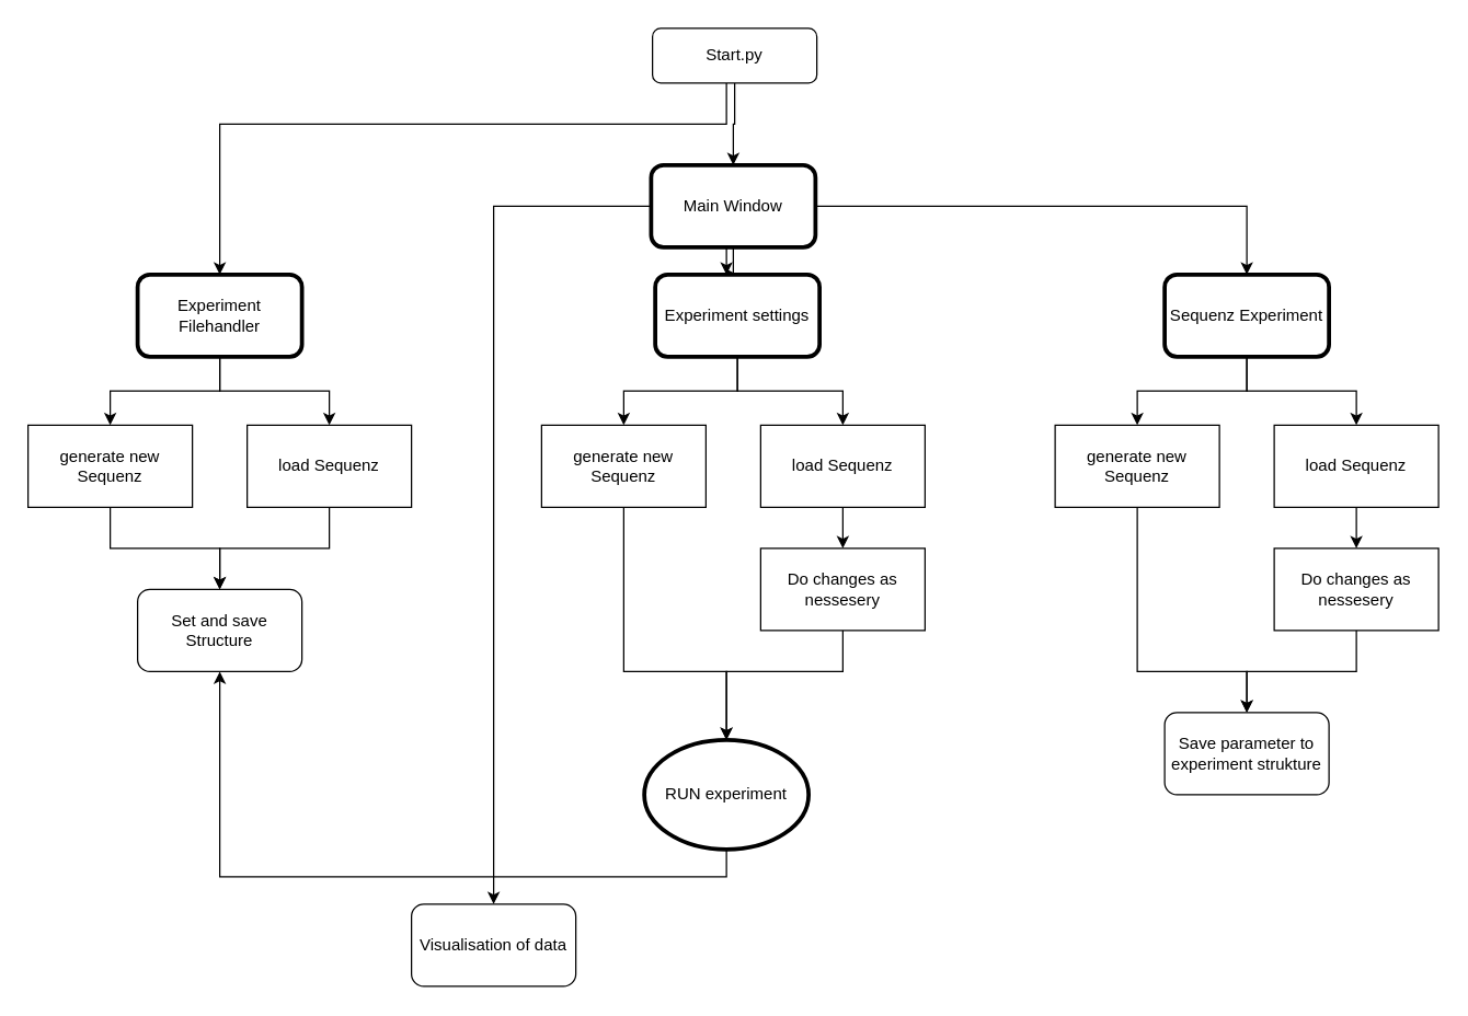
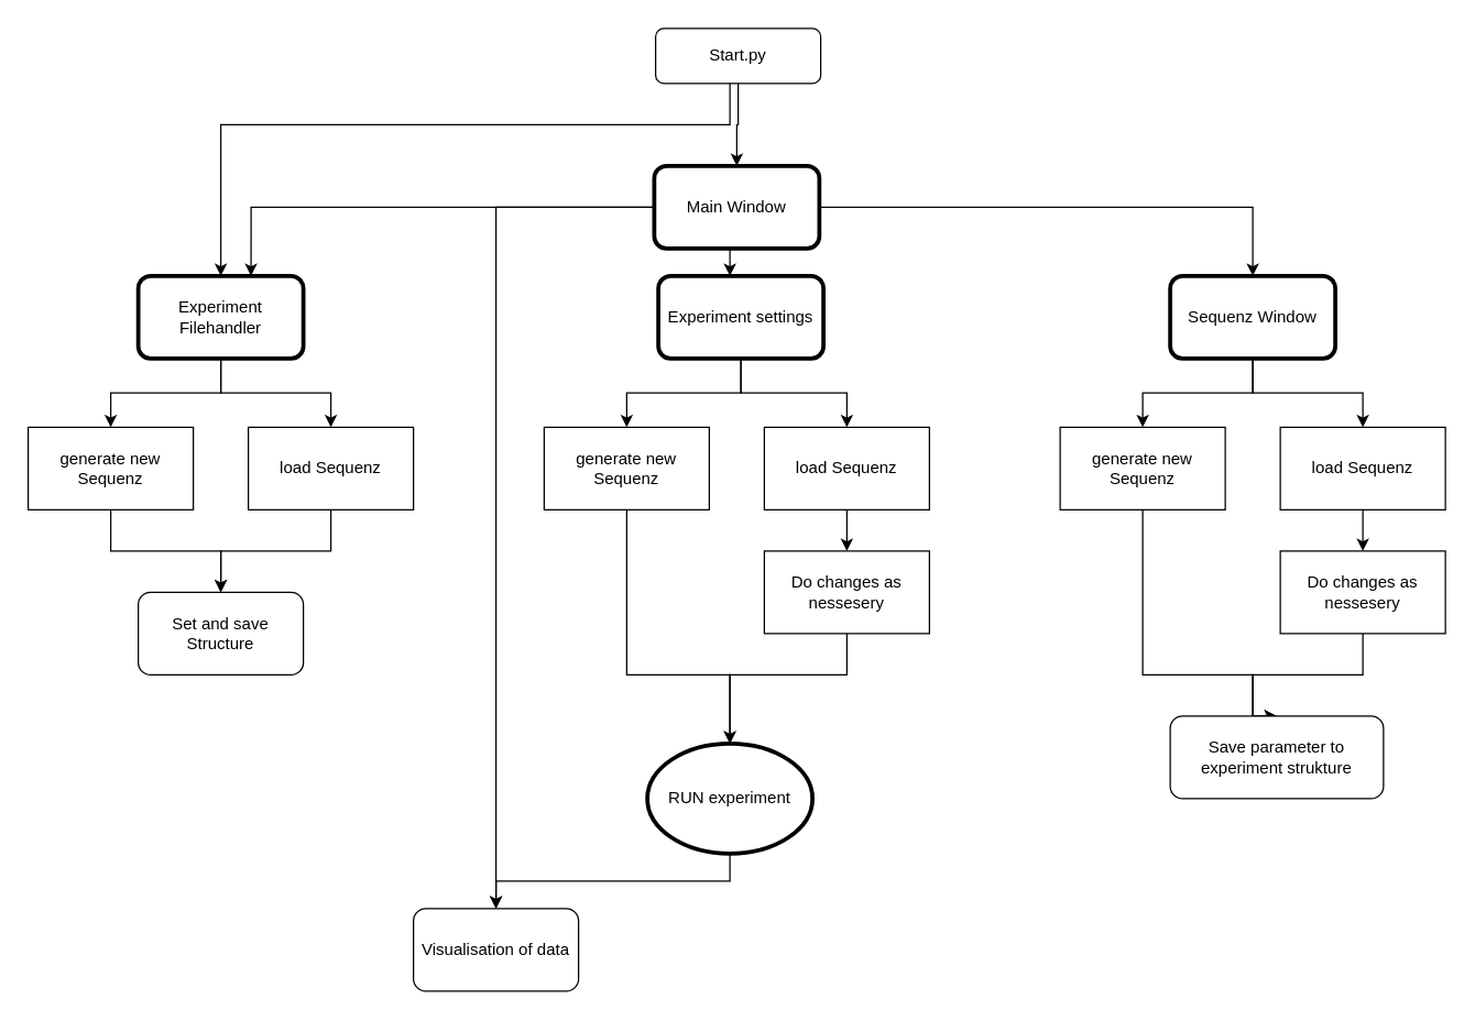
  <mxCell id="0" />
  <mxCell id="1" parent="0" />
  <mxCell id="2" style="edgeStyle=orthogonalEdgeStyle;rounded=0;orthogonalLoop=1;jettySize=auto;html=1;" edge="1" parent="1" source="3" target="9"><mxGeometry relative="1" as="geometry" /></mxCell>
  <mxCell id="3" value="Start.py" style="rounded=1;whiteSpace=wrap;html=1;fontSize=12;glass=0;strokeWidth=1;shadow=0;" parent="1" vertex="1"><mxGeometry x="476" y="20" width="120" height="40" as="geometry" /></mxCell>
  <mxCell id="4" style="edgeStyle=orthogonalEdgeStyle;rounded=0;orthogonalLoop=1;jettySize=auto;html=1;exitX=0.5;exitY=1;exitDx=0;exitDy=0;entryX=0.5;entryY=0;entryDx=0;entryDy=0;" edge="1" parent="1" source="9"><mxGeometry relative="1" as="geometry"><mxPoint x="530" y="200" as="targetPoint" /></mxGeometry></mxCell>
  <mxCell id="5" style="edgeStyle=orthogonalEdgeStyle;rounded=0;orthogonalLoop=1;jettySize=auto;html=1;entryX=0.5;entryY=0;entryDx=0;entryDy=0;" edge="1" parent="1" source="9" target="12"><mxGeometry relative="1" as="geometry" /></mxCell>
  <mxCell id="6" style="edgeStyle=orthogonalEdgeStyle;rounded=0;orthogonalLoop=1;jettySize=auto;html=1;entryX=0.5;entryY=0;entryDx=0;entryDy=0;fontFamily=Helvetica;fontSize=12;fontColor=default;" edge="1" parent="1" target="22"><mxGeometry relative="1" as="geometry"><mxPoint x="530" y="60" as="sourcePoint" /><Array as="points"><mxPoint x="530" y="90" /><mxPoint x="160" y="90" /></Array></mxGeometry></mxCell>
- <mxCell id="7" style="edgeStyle=orthogonalEdgeStyle;rounded=0;orthogonalLoop=1;jettySize=auto;html=1;fontFamily=Helvetica;fontSize=12;fontColor=default;" edge="1" parent="1" source="9" target="32"><mxGeometry relative="1" as="geometry"><mxPoint x="280" y="200" as="targetPoint" /></mxGeometry></mxCell>
+ <mxCell id="7" style="edgeStyle=orthogonalEdgeStyle;rounded=0;orthogonalLoop=1;jettySize=auto;html=1;fontFamily=Helvetica;fontSize=12;fontColor=default;entryX=0.683;entryY=0;entryDx=0;entryDy=0;entryPerimeter=0;" edge="1" parent="1" source="9" target="22"><mxGeometry relative="1" as="geometry"><mxPoint x="280" y="200" as="targetPoint" /></mxGeometry></mxCell>
  <mxCell id="8" style="edgeStyle=orthogonalEdgeStyle;rounded=0;orthogonalLoop=1;jettySize=auto;html=1;fontFamily=Helvetica;fontSize=12;fontColor=default;" edge="1" parent="1" source="9" target="39"><mxGeometry relative="1" as="geometry" /></mxCell>
  <mxCell id="9" value="Main Window" style="rounded=1;whiteSpace=wrap;html=1;strokeWidth=3;" vertex="1" parent="1"><mxGeometry x="475" y="120" width="120" height="60" as="geometry" /></mxCell>
  <mxCell id="10" style="edgeStyle=orthogonalEdgeStyle;rounded=0;orthogonalLoop=1;jettySize=auto;html=1;entryX=0.5;entryY=0;entryDx=0;entryDy=0;exitX=0.5;exitY=1;exitDx=0;exitDy=0;" edge="1" parent="1" source="12" target="14"><mxGeometry relative="1" as="geometry" /></mxCell>
  <mxCell id="11" style="edgeStyle=orthogonalEdgeStyle;rounded=0;orthogonalLoop=1;jettySize=auto;html=1;entryX=0.5;entryY=0;entryDx=0;entryDy=0;" edge="1" parent="1" source="12" target="16"><mxGeometry relative="1" as="geometry" /></mxCell>
- <mxCell id="12" value="Sequenz Experiment" style="rounded=1;whiteSpace=wrap;html=1;strokeWidth=3;" vertex="1" parent="1"><mxGeometry x="850" y="200" width="120" height="60" as="geometry" /></mxCell>
+ <mxCell id="12" value="Sequenz Window" style="rounded=1;whiteSpace=wrap;html=1;strokeWidth=3;" vertex="1" parent="1"><mxGeometry x="850" y="200" width="120" height="60" as="geometry" /></mxCell>
  <mxCell id="13" style="edgeStyle=orthogonalEdgeStyle;rounded=0;orthogonalLoop=1;jettySize=auto;html=1;entryX=0.5;entryY=0;entryDx=0;entryDy=0;" edge="1" parent="1" source="14" target="19"><mxGeometry relative="1" as="geometry"><Array as="points"><mxPoint x="830" y="490" /><mxPoint x="910" y="490" /></Array></mxGeometry></mxCell>
  <mxCell id="14" value="generate new Sequenz" style="rounded=0;whiteSpace=wrap;html=1;" vertex="1" parent="1"><mxGeometry x="770" y="310" width="120" height="60" as="geometry" /></mxCell>
  <mxCell id="15" style="edgeStyle=orthogonalEdgeStyle;rounded=0;orthogonalLoop=1;jettySize=auto;html=1;exitX=0.5;exitY=1;exitDx=0;exitDy=0;entryX=0.5;entryY=0;entryDx=0;entryDy=0;" edge="1" parent="1" source="16" target="18"><mxGeometry relative="1" as="geometry" /></mxCell>
  <mxCell id="16" value="load Sequenz" style="rounded=0;whiteSpace=wrap;html=1;" vertex="1" parent="1"><mxGeometry x="930" y="310" width="120" height="60" as="geometry" /></mxCell>
  <mxCell id="17" style="edgeStyle=orthogonalEdgeStyle;rounded=0;orthogonalLoop=1;jettySize=auto;html=1;entryX=0.5;entryY=0;entryDx=0;entryDy=0;" edge="1" parent="1" source="18" target="19"><mxGeometry relative="1" as="geometry"><mxPoint x="910" y="480" as="targetPoint" /><Array as="points"><mxPoint x="990" y="490" /><mxPoint x="910" y="490" /></Array></mxGeometry></mxCell>
  <mxCell id="18" value="Do changes as nessesery" style="rounded=0;whiteSpace=wrap;html=1;" vertex="1" parent="1"><mxGeometry x="930" y="400" width="120" height="60" as="geometry" /></mxCell>
- <mxCell id="19" value="Save parameter to experiment strukture" style="rounded=1;whiteSpace=wrap;html=1;gradientColor=none;" vertex="1" parent="1"><mxGeometry x="850" y="520" width="120" height="60" as="geometry" /></mxCell>
+ <mxCell id="19" value="Save parameter to experiment strukture" style="rounded=1;whiteSpace=wrap;html=1;gradientColor=none;" vertex="1" parent="1"><mxGeometry x="850" y="520" width="155" height="60" as="geometry" /></mxCell>
  <mxCell id="20" style="edgeStyle=orthogonalEdgeStyle;rounded=0;orthogonalLoop=1;jettySize=auto;html=1;entryX=0.5;entryY=0;entryDx=0;entryDy=0;fontFamily=Helvetica;fontSize=12;fontColor=default;" edge="1" parent="1" source="22" target="24"><mxGeometry relative="1" as="geometry" /></mxCell>
  <mxCell id="21" style="edgeStyle=orthogonalEdgeStyle;rounded=0;orthogonalLoop=1;jettySize=auto;html=1;entryX=0.5;entryY=0;entryDx=0;entryDy=0;fontFamily=Helvetica;fontSize=12;fontColor=default;" edge="1" parent="1" source="22" target="26"><mxGeometry relative="1" as="geometry" /></mxCell>
  <mxCell id="22" value="Experiment Filehandler" style="rounded=1;whiteSpace=wrap;html=1;strokeWidth=3;" vertex="1" parent="1"><mxGeometry x="100" y="200" width="120" height="60" as="geometry" /></mxCell>
  <mxCell id="23" style="edgeStyle=orthogonalEdgeStyle;rounded=0;orthogonalLoop=1;jettySize=auto;html=1;fontFamily=Helvetica;fontSize=12;fontColor=default;" edge="1" parent="1" source="24"><mxGeometry relative="1" as="geometry"><mxPoint x="160" y="430" as="targetPoint" /><Array as="points"><mxPoint x="80" y="400" /><mxPoint x="160" y="400" /></Array></mxGeometry></mxCell>
  <mxCell id="24" value="generate new Sequenz" style="rounded=0;whiteSpace=wrap;html=1;" vertex="1" parent="1"><mxGeometry x="20" y="310" width="120" height="60" as="geometry" /></mxCell>
  <mxCell id="25" style="edgeStyle=orthogonalEdgeStyle;rounded=0;orthogonalLoop=1;jettySize=auto;html=1;exitX=0.5;exitY=1;exitDx=0;exitDy=0;entryX=0.5;entryY=0;entryDx=0;entryDy=0;" edge="1" parent="1" source="26" target="27"><mxGeometry relative="1" as="geometry"><mxPoint x="240" y="400" as="targetPoint" /></mxGeometry></mxCell>
  <mxCell id="26" value="load Sequenz" style="rounded=0;whiteSpace=wrap;html=1;" vertex="1" parent="1"><mxGeometry x="180" y="310" width="120" height="60" as="geometry" /></mxCell>
  <mxCell id="27" value="Set and save Structure" style="rounded=1;whiteSpace=wrap;html=1;gradientColor=none;" vertex="1" parent="1"><mxGeometry x="100" y="430" width="120" height="60" as="geometry" /></mxCell>
- <mxCell id="28" style="edgeStyle=orthogonalEdgeStyle;rounded=0;orthogonalLoop=1;jettySize=auto;html=1;fontFamily=Helvetica;fontSize=12;fontColor=default;exitX=0.5;exitY=1;exitDx=0;exitDy=0;" edge="1" parent="1" source="29" target="27"><mxGeometry relative="1" as="geometry" /></mxCell>
+ <mxCell id="28" style="edgeStyle=orthogonalEdgeStyle;rounded=0;orthogonalLoop=1;jettySize=auto;html=1;entryX=0.5;entryY=0;entryDx=0;entryDy=0;fontFamily=Helvetica;fontSize=12;fontColor=default;exitX=0.5;exitY=1;exitDx=0;exitDy=0;" edge="1" parent="1" source="29" target="39"><mxGeometry relative="1" as="geometry" /></mxCell>
  <mxCell id="29" value="RUN experiment" style="ellipse;whiteSpace=wrap;html=1;rounded=1;fontFamily=Helvetica;fontSize=12;fontColor=default;strokeColor=default;strokeWidth=3;fillColor=default;gradientColor=none;" vertex="1" parent="1"><mxGeometry x="470" y="540" width="120" height="80" as="geometry" /></mxCell>
  <mxCell id="30" style="edgeStyle=orthogonalEdgeStyle;rounded=0;orthogonalLoop=1;jettySize=auto;html=1;entryX=0.5;entryY=0;entryDx=0;entryDy=0;fontFamily=Helvetica;fontSize=12;fontColor=default;" edge="1" parent="1" source="32" target="34"><mxGeometry relative="1" as="geometry" /></mxCell>
  <mxCell id="31" style="edgeStyle=orthogonalEdgeStyle;rounded=0;orthogonalLoop=1;jettySize=auto;html=1;entryX=0.5;entryY=0;entryDx=0;entryDy=0;fontFamily=Helvetica;fontSize=12;fontColor=default;" edge="1" parent="1" source="32" target="36"><mxGeometry relative="1" as="geometry" /></mxCell>
  <mxCell id="32" value="Experiment settings" style="rounded=1;whiteSpace=wrap;html=1;fontFamily=Helvetica;fontSize=12;fontColor=default;strokeColor=default;strokeWidth=3;fillColor=default;gradientColor=none;" vertex="1" parent="1"><mxGeometry x="478" y="200" width="120" height="60" as="geometry" /></mxCell>
  <mxCell id="33" style="edgeStyle=orthogonalEdgeStyle;rounded=0;orthogonalLoop=1;jettySize=auto;html=1;entryX=0.5;entryY=0;entryDx=0;entryDy=0;fontFamily=Helvetica;fontSize=12;fontColor=default;" edge="1" parent="1" source="34" target="29"><mxGeometry relative="1" as="geometry"><Array as="points"><mxPoint x="455" y="490" /><mxPoint x="530" y="490" /></Array></mxGeometry></mxCell>
  <mxCell id="34" value="generate new Sequenz" style="rounded=0;whiteSpace=wrap;html=1;" vertex="1" parent="1"><mxGeometry x="395" y="310" width="120" height="60" as="geometry" /></mxCell>
  <mxCell id="35" style="edgeStyle=orthogonalEdgeStyle;rounded=0;orthogonalLoop=1;jettySize=auto;html=1;exitX=0.5;exitY=1;exitDx=0;exitDy=0;entryX=0.5;entryY=0;entryDx=0;entryDy=0;" edge="1" parent="1" source="36" target="38"><mxGeometry relative="1" as="geometry" /></mxCell>
  <mxCell id="36" value="load Sequenz" style="rounded=0;whiteSpace=wrap;html=1;" vertex="1" parent="1"><mxGeometry x="555" y="310" width="120" height="60" as="geometry" /></mxCell>
  <mxCell id="37" value="" style="edgeStyle=orthogonalEdgeStyle;rounded=0;orthogonalLoop=1;jettySize=auto;html=1;fontFamily=Helvetica;fontSize=12;fontColor=default;" edge="1" parent="1" source="38" target="29"><mxGeometry relative="1" as="geometry"><Array as="points"><mxPoint x="615" y="490" /><mxPoint x="530" y="490" /></Array></mxGeometry></mxCell>
  <mxCell id="38" value="Do changes as nessesery" style="rounded=0;whiteSpace=wrap;html=1;" vertex="1" parent="1"><mxGeometry x="555" y="400" width="120" height="60" as="geometry" /></mxCell>
  <mxCell id="39" value="Visualisation of data" style="rounded=1;whiteSpace=wrap;html=1;fontFamily=Helvetica;fontSize=12;fontColor=default;strokeColor=default;strokeWidth=1;fillColor=default;gradientColor=none;" vertex="1" parent="1"><mxGeometry x="300" y="660" width="120" height="60" as="geometry" /></mxCell>
